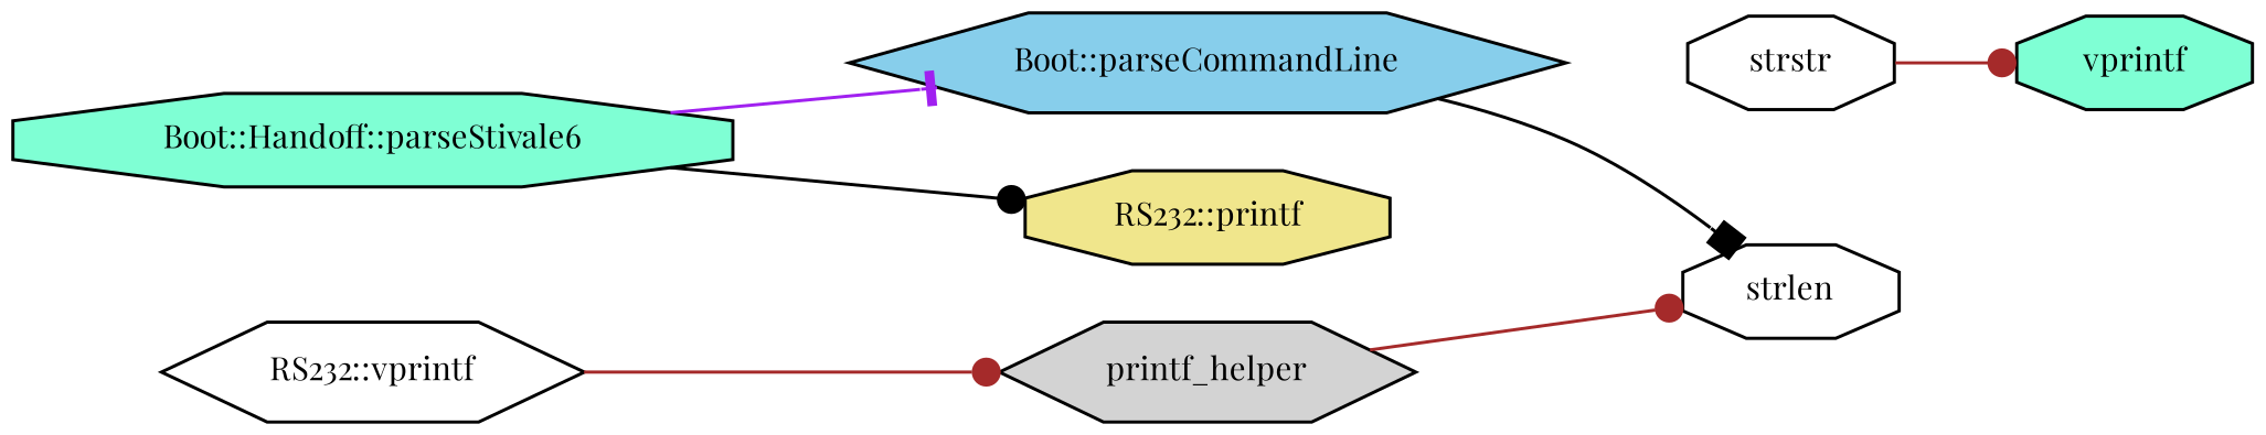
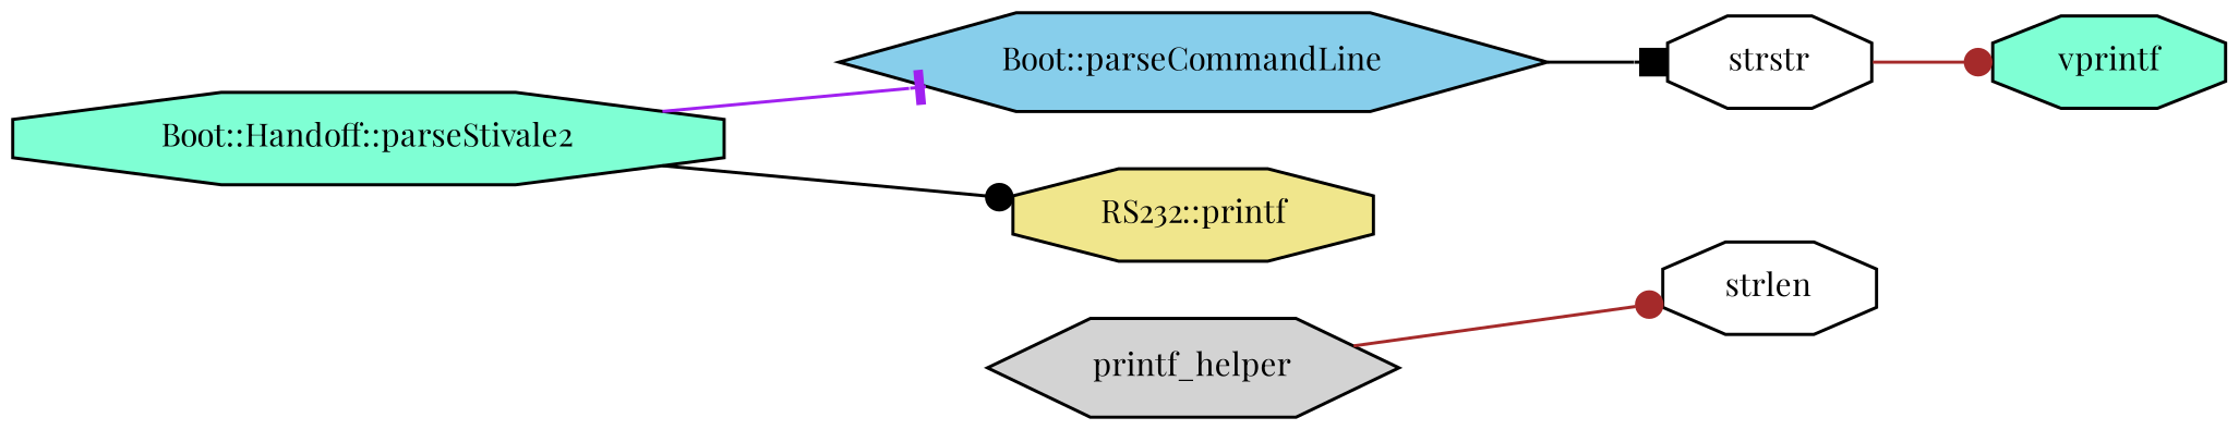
  digraph {
    fontname="Playfair Display"
    rankdir=LR
    node [color=black fillcolor=white fontname="Playfair Display" fontsize=10 shape=octagon style=filled]
    edge [arrowhead=dot color=brown fontname="Playfair Display" fontsize=10 labelfontname=Helvetica labelfontsize=10 style=solid]
-   n1 [fillcolor=aquamarine fontcolor=black height=0.2 label="Boot::Handoff::parseStivale6" width=0.4]
+   n1 [fillcolor=aquamarine fontcolor=black height=0.2 label="Boot::Handoff::parseStivale2" width=0.4]
    n2 [fillcolor=skyblue height=0.2 label="Boot::parseCommandLine" shape=hexagon width=0.4]
    n3 [fillcolor=khaki height=0.2 label="RS232::printf" width=0.4]
    n4 [height=0.2 label=strstr width=0.4]
    n5 [fillcolor=aquamarine height=0.2 label=vprintf width=0.4]
-   n6 [height=0.2 label="RS232::vprintf" shape=hexagon width=0.4]
    n7 [fillcolor=lightgrey height=0.2 label=printf_helper shape=hexagon width=0.4]
    n8 [height=0.2 label=strlen width=0.4]
    n1 -> n2 [arrowhead=tee color=purple]
    n1 -> n3 [color=black]
-   n2 -> n8 [arrowhead=box color=black]
+   n2 -> n4 [arrowhead=box color=black]
    n4 -> n5
-   n6 -> n7
    n7 -> n8
  }
